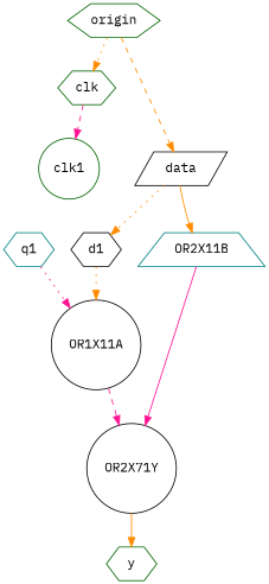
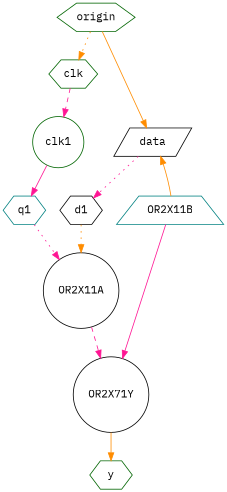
  digraph {
    fontname="IBM Plex Mono"
    node [color=darkgreen fontname="IBM Plex Mono" shape=hexagon]
    edge [color=deeppink fontname="IBM Plex Mono" style=dotted]
    n1 [label=origin]
    n2 [label=clk]
    n3 [color=black label=data shape=parallelogram]
    n4 [label=clk1 shape=circle]
    n5 [color=teal label=OR2X11B shape=trapezium]
    n6 [color=black label=d1]
    n7 [color=teal label=q1]
-   n8 [color=black label=OR1X11A shape=circle]
+   n8 [color=black label=OR2X11A shape=circle]
    n9 [color=black label=OR2X71Y shape=circle]
    n10 [label=y]
    n1 -> n2 [color=darkorange]
-   n1 -> n3 [color=darkorange style=dashed]
+   n1 -> n3 [color=darkorange style=solid]
    n2 -> n4 [style=dashed]
-   n3 -> n5 [color=darkorange style=solid]
-   n3 -> n6 [color=darkorange]
+   n5 -> n3 [color=darkorange style=solid]
+   n3 -> n6
+   n4 -> n7 [style=solid]
    n5 -> n9 [style=solid]
    n6 -> n8 [color=darkorange]
    n7 -> n8
    n8 -> n9 [style=dashed]
    n9 -> n10 [color=darkorange style=solid]
  }
